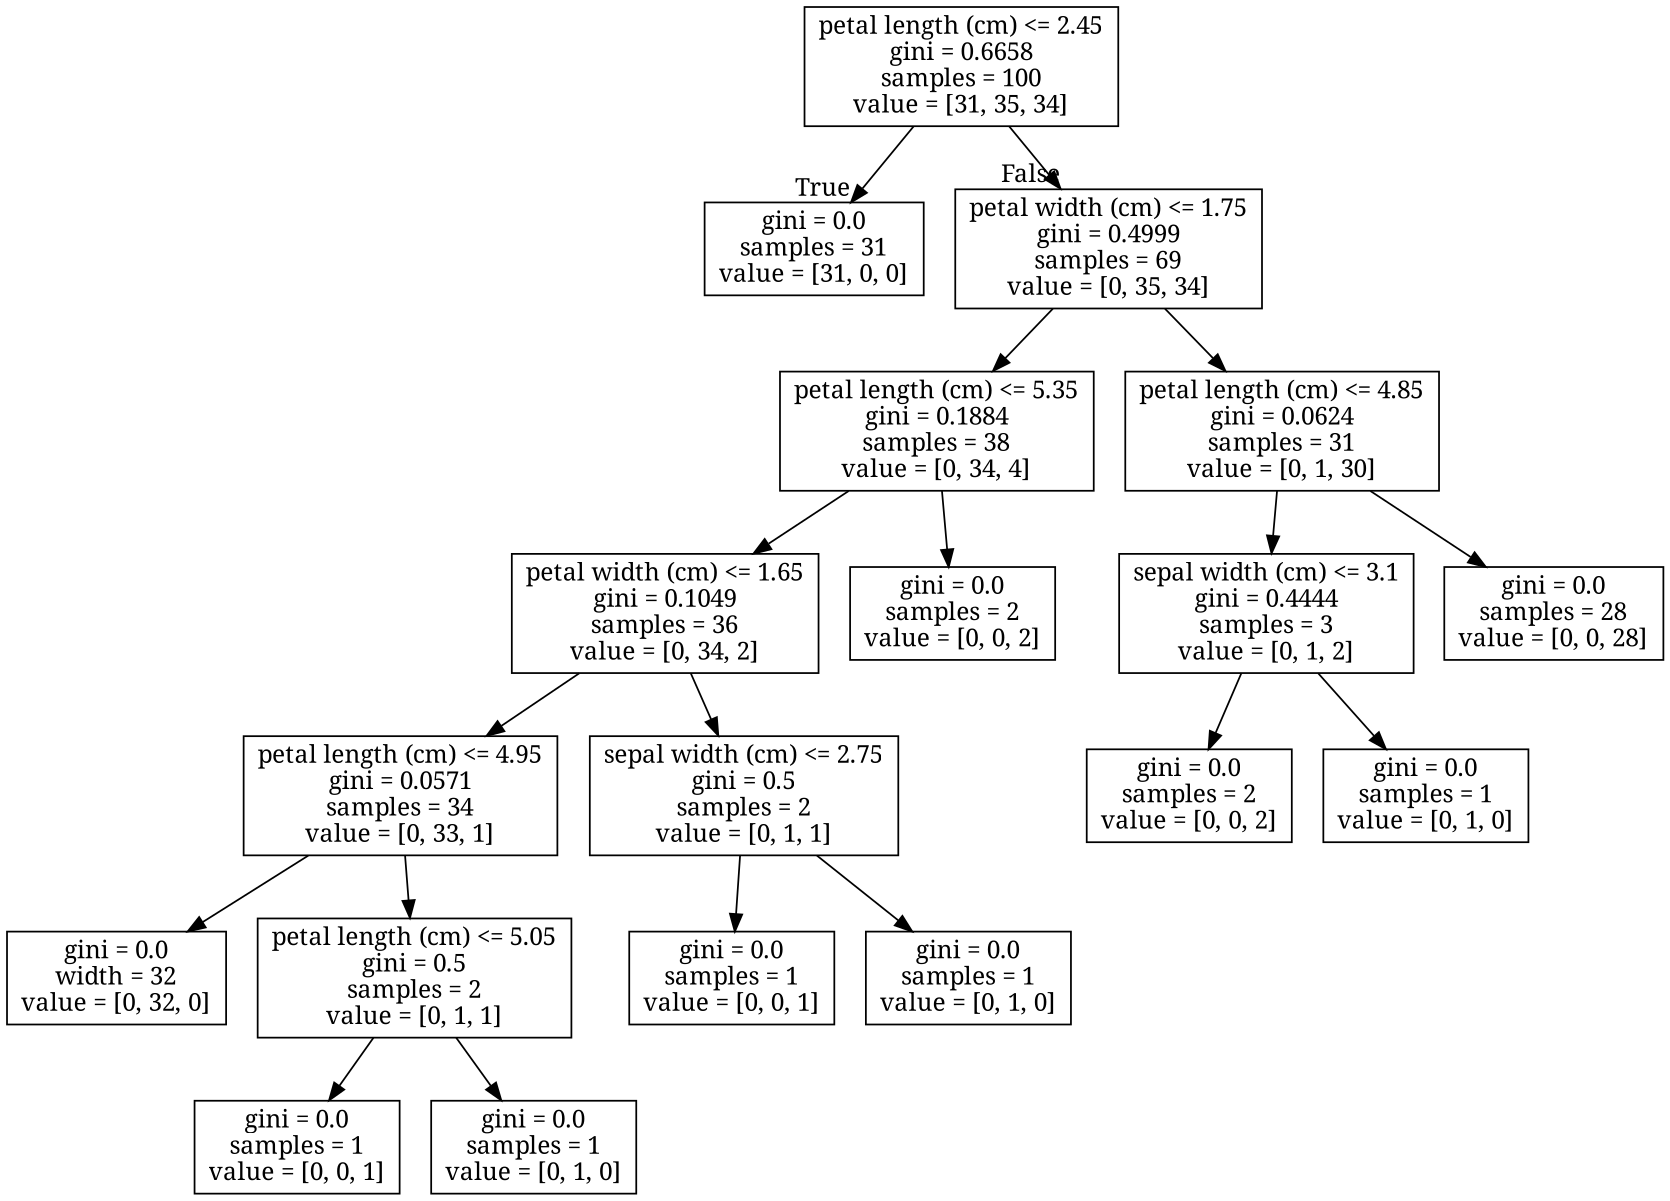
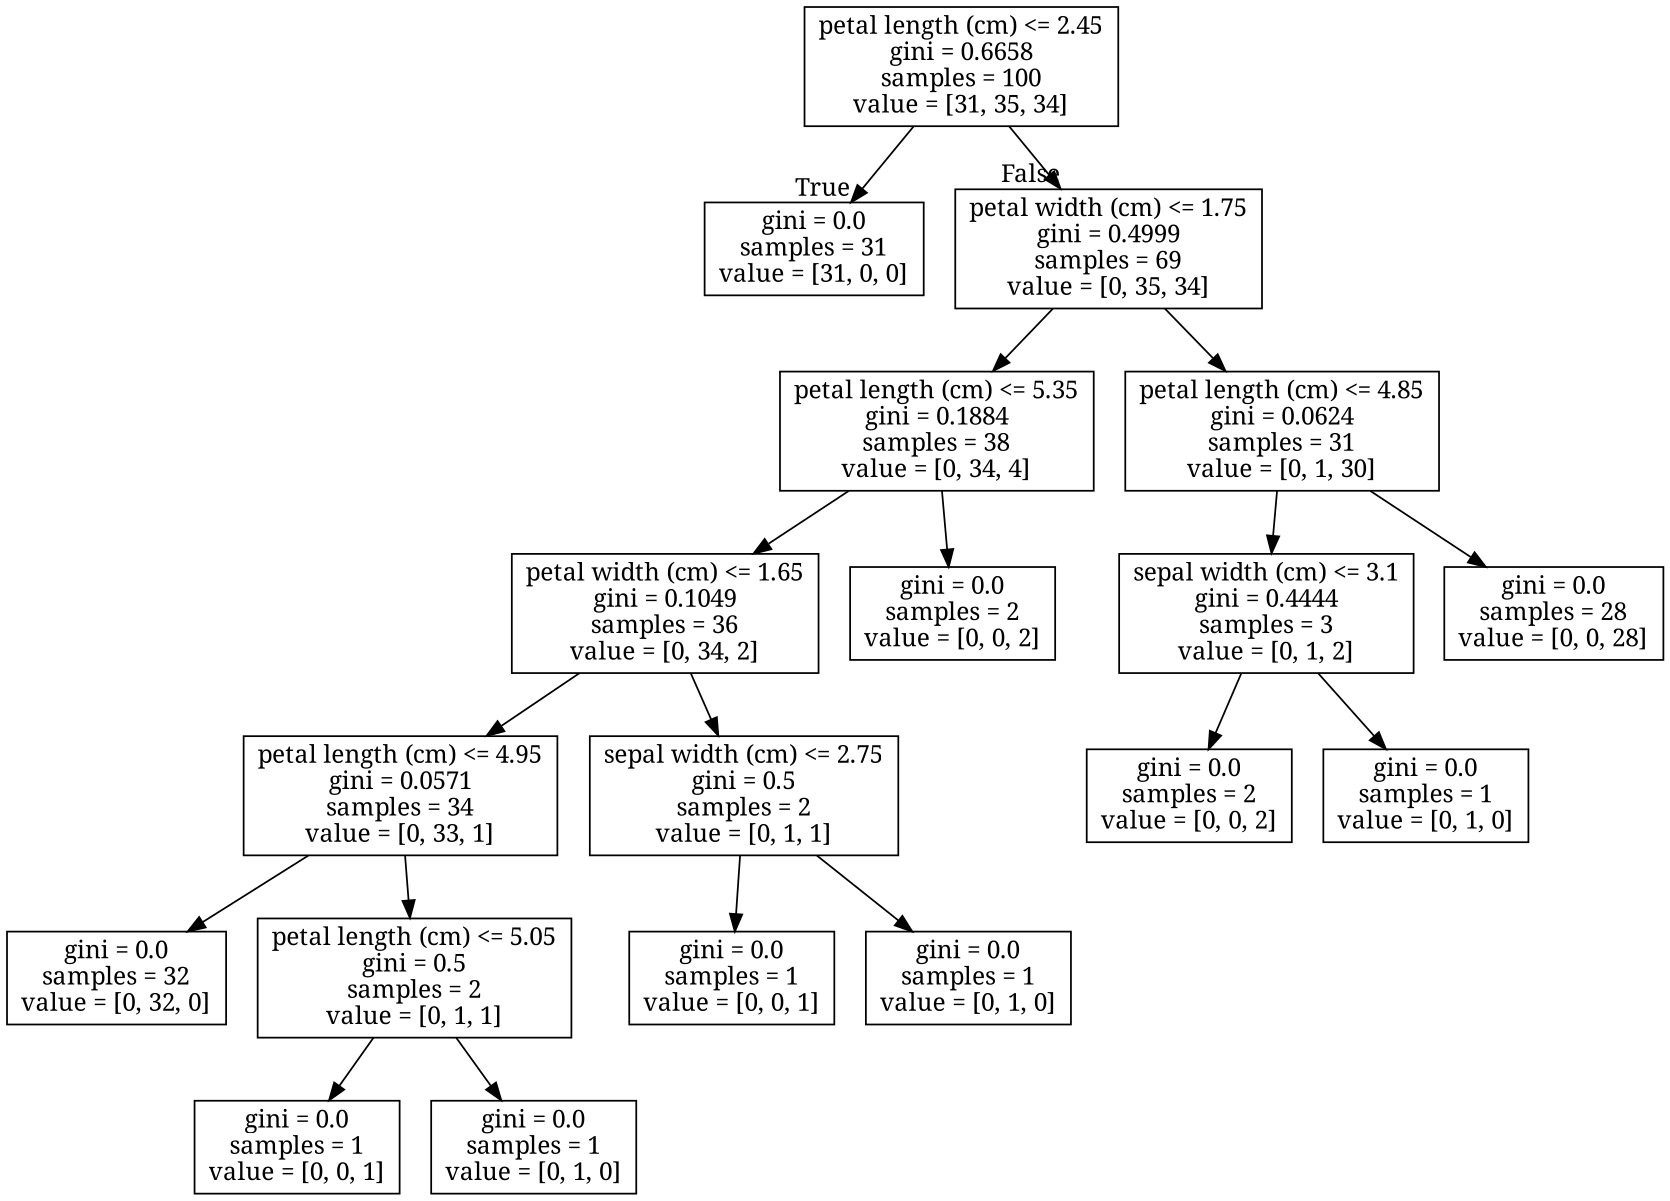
  digraph {
    fontname="Noto Serif"
    node [shape=box fontname="Noto Serif"]
    edge [fontname="Noto Serif"]
    n1 [label="petal length (cm) <= 2.45\ngini = 0.6658\nsamples = 100\nvalue = [31, 35, 34]"]
    n2 [label="gini = 0.0\nsamples = 31\nvalue = [31, 0, 0]"]
    n3 [label="petal width (cm) <= 1.75\ngini = 0.4999\nsamples = 69\nvalue = [0, 35, 34]"]
    n4 [label="petal length (cm) <= 5.35\ngini = 0.1884\nsamples = 38\nvalue = [0, 34, 4]"]
    n5 [label="petal length (cm) <= 4.85\ngini = 0.0624\nsamples = 31\nvalue = [0, 1, 30]"]
    n6 [label="petal width (cm) <= 1.65\ngini = 0.1049\nsamples = 36\nvalue = [0, 34, 2]"]
    n7 [label="gini = 0.0\nsamples = 2\nvalue = [0, 0, 2]"]
    n8 [label="petal length (cm) <= 4.95\ngini = 0.0571\nsamples = 34\nvalue = [0, 33, 1]"]
    n9 [label="sepal width (cm) <= 2.75\ngini = 0.5\nsamples = 2\nvalue = [0, 1, 1]"]
-   n10 [label="gini = 0.0\nwidth = 32\nvalue = [0, 32, 0]"]
+   n10 [label="gini = 0.0\nsamples = 32\nvalue = [0, 32, 0]"]
    n11 [label="petal length (cm) <= 5.05\ngini = 0.5\nsamples = 2\nvalue = [0, 1, 1]"]
    n12 [label="gini = 0.0\nsamples = 1\nvalue = [0, 0, 1]"]
    n13 [label="gini = 0.0\nsamples = 1\nvalue = [0, 1, 0]"]
    n14 [label="gini = 0.0\nsamples = 1\nvalue = [0, 0, 1]"]
    n15 [label="gini = 0.0\nsamples = 1\nvalue = [0, 1, 0]"]
    n16 [label="sepal width (cm) <= 3.1\ngini = 0.4444\nsamples = 3\nvalue = [0, 1, 2]"]
    n17 [label="gini = 0.0\nsamples = 28\nvalue = [0, 0, 28]"]
    n18 [label="gini = 0.0\nsamples = 2\nvalue = [0, 0, 2]"]
    n19 [label="gini = 0.0\nsamples = 1\nvalue = [0, 1, 0]"]
    n1 -> n2 [headlabel=True labelangle=45 labeldistance=2.5]
    n1 -> n3 [headlabel=False labelangle=-45 labeldistance=2.5]
    n3 -> n4
    n3 -> n5
    n4 -> n6
    n4 -> n7
    n5 -> n16
    n5 -> n17
    n6 -> n8
    n6 -> n9
    n8 -> n10
    n8 -> n11
    n9 -> n14
    n9 -> n15
    n11 -> n12
    n11 -> n13
    n16 -> n18
    n16 -> n19
  }
